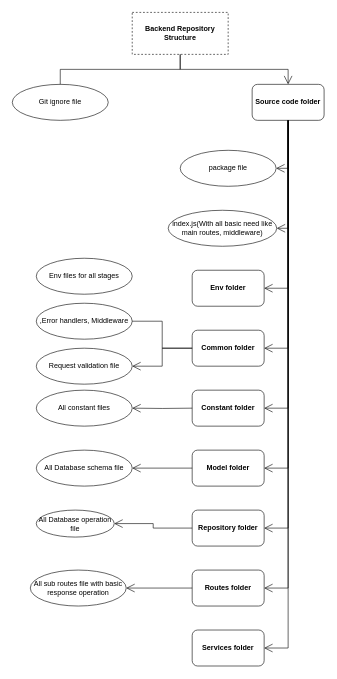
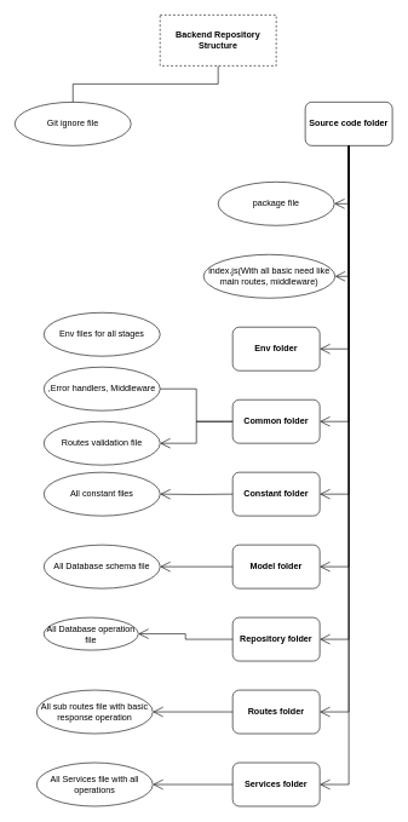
  <mxCell id="0" />
  <mxCell id="1" parent="0" />
  <mxCell id="2" value="Backend Repository Structure" style="rounded=0;whiteSpace=wrap;html=1;fontStyle=1;dashed=1;" vertex="1" parent="1"><mxGeometry x="220" y="20" width="160" height="70" as="geometry" /></mxCell>
  <mxCell id="3" value="&lt;b&gt;Source code folder&lt;/b&gt;" style="rounded=1;whiteSpace=wrap;html=1;" vertex="1" parent="1"><mxGeometry x="420" y="140" width="120" height="60" as="geometry" /></mxCell>
  <mxCell id="4" value="Git ignore file" style="ellipse;whiteSpace=wrap;html=1;" vertex="1" parent="1"><mxGeometry x="20" y="140" width="160" height="60" as="geometry" /></mxCell>
  <mxCell id="5" value="package file" style="ellipse;whiteSpace=wrap;html=1;" vertex="1" parent="1"><mxGeometry x="300" y="250" width="160" height="60" as="geometry" /></mxCell>
  <mxCell id="6" value="index.js(With all basic need like main routes, middleware)" style="ellipse;whiteSpace=wrap;html=1;" vertex="1" parent="1"><mxGeometry x="280" y="350" width="181" height="60" as="geometry" /></mxCell>
  <mxCell id="7" value="&lt;b&gt;Env folder&lt;/b&gt;" style="rounded=1;whiteSpace=wrap;html=1;" vertex="1" parent="1"><mxGeometry x="320" y="450" width="120" height="60" as="geometry" /></mxCell>
  <mxCell id="8" value="&lt;b&gt;Common folder&lt;/b&gt;" style="rounded=1;whiteSpace=wrap;html=1;" vertex="1" parent="1"><mxGeometry x="320" y="550" width="120" height="60" as="geometry" /></mxCell>
  <mxCell id="9" value="&lt;b&gt;Constant folder&lt;/b&gt;" style="rounded=1;whiteSpace=wrap;html=1;" vertex="1" parent="1"><mxGeometry x="320" y="650" width="120" height="60" as="geometry" /></mxCell>
  <mxCell id="10" value="&lt;b&gt;Model folder&lt;br&gt;&lt;/b&gt;" style="rounded=1;whiteSpace=wrap;html=1;" vertex="1" parent="1"><mxGeometry x="320" y="750" width="120" height="60" as="geometry" /></mxCell>
  <mxCell id="11" value="&lt;b&gt;Repository folder&lt;/b&gt;" style="rounded=1;whiteSpace=wrap;html=1;" vertex="1" parent="1"><mxGeometry x="320" y="850" width="120" height="60" as="geometry" /></mxCell>
  <mxCell id="12" value="&lt;b&gt;Routes folder&lt;/b&gt;" style="rounded=1;whiteSpace=wrap;html=1;" vertex="1" parent="1"><mxGeometry x="320" y="950" width="120" height="60" as="geometry" /></mxCell>
  <mxCell id="13" value="&lt;b&gt;Services folder&lt;/b&gt;" style="rounded=1;whiteSpace=wrap;html=1;" vertex="1" parent="1"><mxGeometry x="320" y="1050" width="120" height="60" as="geometry" /></mxCell>
  <mxCell id="14" value="Env files for all stages" style="ellipse;whiteSpace=wrap;html=1;" vertex="1" parent="1"><mxGeometry x="60" y="430" width="160" height="60" as="geometry" /></mxCell>
  <mxCell id="15" value=",Error handlers, Middleware" style="ellipse;whiteSpace=wrap;html=1;" vertex="1" parent="1"><mxGeometry x="60" y="505" width="160" height="60" as="geometry" /></mxCell>
- <mxCell id="16" value="Request validation file" style="ellipse;whiteSpace=wrap;html=1;" vertex="1" parent="1"><mxGeometry x="60" y="580" width="160" height="60" as="geometry" /></mxCell>
+ <mxCell id="16" value="Routes validation file" style="ellipse;whiteSpace=wrap;html=1;" vertex="1" parent="1"><mxGeometry x="60" y="580" width="160" height="60" as="geometry" /></mxCell>
  <mxCell id="17" value="All constant files" style="ellipse;whiteSpace=wrap;html=1;" vertex="1" parent="1"><mxGeometry x="60" y="650" width="160" height="60" as="geometry" /></mxCell>
  <mxCell id="18" value="All Database schema file" style="ellipse;whiteSpace=wrap;html=1;" vertex="1" parent="1"><mxGeometry x="60" y="750" width="160" height="60" as="geometry" /></mxCell>
  <mxCell id="19" value="All Database operation file" style="ellipse;whiteSpace=wrap;html=1;" vertex="1" parent="1"><mxGeometry x="60" y="850" width="130" height="45" as="geometry" /></mxCell>
  <mxCell id="20" value="All sub routes file with basic response operation" style="ellipse;whiteSpace=wrap;html=1;" vertex="1" parent="1"><mxGeometry x="50" y="950" width="160" height="60" as="geometry" /></mxCell>
- <mxCell id="22" value="" style="endArrow=open;endFill=1;endSize=12;html=1;rounded=0;edgeStyle=orthogonalEdgeStyle;exitX=0.5;exitY=1;exitDx=0;exitDy=0;entryX=0.5;entryY=0;entryDx=0;entryDy=0;" edge="1" parent="1" source="2" target="3"><mxGeometry width="160" relative="1" as="geometry"><mxPoint x="250" y="310" as="sourcePoint" /><mxPoint x="370" y="640" as="targetPoint" /></mxGeometry></mxCell>
+ <mxCell id="21" value="All Services file with all operations" style="ellipse;whiteSpace=wrap;html=1;" vertex="1" parent="1"><mxGeometry x="50" y="1050" width="160" height="60" as="geometry" /></mxCell>
  <mxCell id="23" value="" style="endArrow=none;endFill=1;endSize=12;html=1;rounded=0;edgeStyle=orthogonalEdgeStyle;exitX=0.5;exitY=1;exitDx=0;exitDy=0;entryX=0.5;entryY=0;entryDx=0;entryDy=0;" edge="1" parent="1" source="2" target="4"><mxGeometry width="160" relative="1" as="geometry"><mxPoint x="310" y="100" as="sourcePoint" /><mxPoint x="490" y="150" as="targetPoint" /></mxGeometry></mxCell>
  <mxCell id="24" value="" style="endArrow=open;endFill=1;endSize=12;html=1;rounded=0;edgeStyle=orthogonalEdgeStyle;exitX=0.5;exitY=1;exitDx=0;exitDy=0;entryX=1;entryY=0.5;entryDx=0;entryDy=0;" edge="1" parent="1" source="3" target="5"><mxGeometry width="160" relative="1" as="geometry"><mxPoint x="320" y="110" as="sourcePoint" /><mxPoint x="500" y="160" as="targetPoint" /></mxGeometry></mxCell>
  <mxCell id="25" value="" style="endArrow=open;endFill=1;endSize=12;html=1;rounded=0;edgeStyle=orthogonalEdgeStyle;entryX=1;entryY=0.5;entryDx=0;entryDy=0;" edge="1" parent="1" target="6"><mxGeometry width="160" relative="1" as="geometry"><mxPoint x="480" y="200" as="sourcePoint" /><mxPoint x="470" y="290" as="targetPoint" /><Array as="points"><mxPoint x="480" y="380" /></Array></mxGeometry></mxCell>
  <mxCell id="26" value="" style="endArrow=open;endFill=1;endSize=12;html=1;rounded=0;edgeStyle=orthogonalEdgeStyle;exitX=0.5;exitY=1;exitDx=0;exitDy=0;entryX=1;entryY=0.5;entryDx=0;entryDy=0;" edge="1" parent="1" source="3" target="7"><mxGeometry width="160" relative="1" as="geometry"><mxPoint x="500" y="220" as="sourcePoint" /><mxPoint x="480" y="300" as="targetPoint" /></mxGeometry></mxCell>
  <mxCell id="27" value="" style="endArrow=open;endFill=1;endSize=12;html=1;rounded=0;edgeStyle=orthogonalEdgeStyle;entryX=1;entryY=0.5;entryDx=0;entryDy=0;" edge="1" parent="1" target="8"><mxGeometry width="160" relative="1" as="geometry"><mxPoint x="480" y="200" as="sourcePoint" /><mxPoint x="450" y="490" as="targetPoint" /><Array as="points"><mxPoint x="480" y="580" /></Array></mxGeometry></mxCell>
  <mxCell id="28" value="" style="endArrow=open;endFill=1;endSize=12;html=1;rounded=0;edgeStyle=orthogonalEdgeStyle;entryX=1;entryY=0.5;entryDx=0;entryDy=0;" edge="1" parent="1" target="9"><mxGeometry width="160" relative="1" as="geometry"><mxPoint x="480" y="200" as="sourcePoint" /><mxPoint x="450" y="590" as="targetPoint" /><Array as="points"><mxPoint x="480" y="680" /></Array></mxGeometry></mxCell>
  <mxCell id="29" value="" style="endArrow=open;endFill=1;endSize=12;html=1;rounded=0;edgeStyle=orthogonalEdgeStyle;entryX=1;entryY=0.5;entryDx=0;entryDy=0;exitX=0.5;exitY=1;exitDx=0;exitDy=0;" edge="1" parent="1" source="3" target="10"><mxGeometry width="160" relative="1" as="geometry"><mxPoint x="490" y="210" as="sourcePoint" /><mxPoint x="450" y="690" as="targetPoint" /><Array as="points"><mxPoint x="480" y="780" /></Array></mxGeometry></mxCell>
  <mxCell id="30" value="" style="endArrow=open;endFill=1;endSize=12;html=1;rounded=0;edgeStyle=orthogonalEdgeStyle;entryX=1;entryY=0.5;entryDx=0;entryDy=0;exitX=0.5;exitY=1;exitDx=0;exitDy=0;" edge="1" parent="1" source="3" target="11"><mxGeometry width="160" relative="1" as="geometry"><mxPoint x="500" y="220" as="sourcePoint" /><mxPoint x="460" y="700" as="targetPoint" /><Array as="points"><mxPoint x="480" y="880" /></Array></mxGeometry></mxCell>
  <mxCell id="31" value="" style="endArrow=open;endFill=1;endSize=12;html=1;rounded=0;edgeStyle=orthogonalEdgeStyle;entryX=1;entryY=0.5;entryDx=0;entryDy=0;exitX=0.5;exitY=1;exitDx=0;exitDy=0;" edge="1" parent="1" source="3" target="12"><mxGeometry width="160" relative="1" as="geometry"><mxPoint x="520" y="240" as="sourcePoint" /><mxPoint x="480" y="720" as="targetPoint" /><Array as="points"><mxPoint x="480" y="980" /></Array></mxGeometry></mxCell>
  <mxCell id="32" value="" style="endArrow=open;endFill=1;endSize=12;html=1;rounded=0;edgeStyle=orthogonalEdgeStyle;entryX=1;entryY=0.5;entryDx=0;entryDy=0;exitX=0.5;exitY=1;exitDx=0;exitDy=0;" edge="1" parent="1" source="3" target="13"><mxGeometry width="160" relative="1" as="geometry"><mxPoint x="530" y="250" as="sourcePoint" /><mxPoint x="490" y="730" as="targetPoint" /><Array as="points"><mxPoint x="480" y="1080" /></Array></mxGeometry></mxCell>
  <mxCell id="33" value="" style="endArrow=none;endFill=1;endSize=12;html=1;rounded=0;edgeStyle=orthogonalEdgeStyle;exitX=0;exitY=0.5;exitDx=0;exitDy=0;entryX=1;entryY=0.5;entryDx=0;entryDy=0;" edge="1" parent="1" source="8" target="15"><mxGeometry width="160" relative="1" as="geometry"><mxPoint x="330" y="490" as="sourcePoint" /><mxPoint x="230" y="470" as="targetPoint" /></mxGeometry></mxCell>
  <mxCell id="34" value="" style="endArrow=open;endFill=1;endSize=12;html=1;rounded=0;edgeStyle=orthogonalEdgeStyle;exitX=0;exitY=0.5;exitDx=0;exitDy=0;entryX=1;entryY=0.5;entryDx=0;entryDy=0;" edge="1" parent="1" source="8" target="16"><mxGeometry width="160" relative="1" as="geometry"><mxPoint x="340" y="500" as="sourcePoint" /><mxPoint x="240" y="480" as="targetPoint" /></mxGeometry></mxCell>
  <mxCell id="35" value="" style="endArrow=open;endFill=1;endSize=12;html=1;rounded=0;edgeStyle=orthogonalEdgeStyle;entryX=1;entryY=0.5;entryDx=0;entryDy=0;" edge="1" parent="1" target="17"><mxGeometry width="160" relative="1" as="geometry"><mxPoint x="320" y="680" as="sourcePoint" /><mxPoint x="230" y="620" as="targetPoint" /></mxGeometry></mxCell>
  <mxCell id="36" value="" style="endArrow=open;endFill=1;endSize=12;html=1;rounded=0;edgeStyle=orthogonalEdgeStyle;entryX=1;entryY=0.5;entryDx=0;entryDy=0;exitX=0;exitY=0.5;exitDx=0;exitDy=0;" edge="1" parent="1" source="10" target="18"><mxGeometry width="160" relative="1" as="geometry"><mxPoint x="330" y="690" as="sourcePoint" /><mxPoint x="230" y="690" as="targetPoint" /></mxGeometry></mxCell>
  <mxCell id="37" value="" style="endArrow=open;endFill=1;endSize=12;html=1;rounded=0;edgeStyle=orthogonalEdgeStyle;entryX=1;entryY=0.5;entryDx=0;entryDy=0;exitX=0;exitY=0.5;exitDx=0;exitDy=0;" edge="1" parent="1" source="11" target="19"><mxGeometry width="160" relative="1" as="geometry"><mxPoint x="330" y="790" as="sourcePoint" /><mxPoint x="230" y="790" as="targetPoint" /></mxGeometry></mxCell>
  <mxCell id="38" value="" style="endArrow=open;endFill=1;endSize=12;html=1;rounded=0;edgeStyle=orthogonalEdgeStyle;entryX=1;entryY=0.5;entryDx=0;entryDy=0;exitX=0;exitY=0.5;exitDx=0;exitDy=0;" edge="1" parent="1" source="12" target="20"><mxGeometry width="160" relative="1" as="geometry"><mxPoint x="310" y="980" as="sourcePoint" /><mxPoint x="230" y="890" as="targetPoint" /></mxGeometry></mxCell>
+ <mxCell id="39" value="" style="endArrow=open;endFill=1;endSize=12;html=1;rounded=0;edgeStyle=orthogonalEdgeStyle;entryX=1;entryY=0.5;entryDx=0;entryDy=0;exitX=0;exitY=0.5;exitDx=0;exitDy=0;" edge="1" parent="1" source="13" target="21"><mxGeometry width="160" relative="1" as="geometry"><mxPoint x="330" y="990" as="sourcePoint" /><mxPoint x="220" y="990" as="targetPoint" /></mxGeometry></mxCell>
